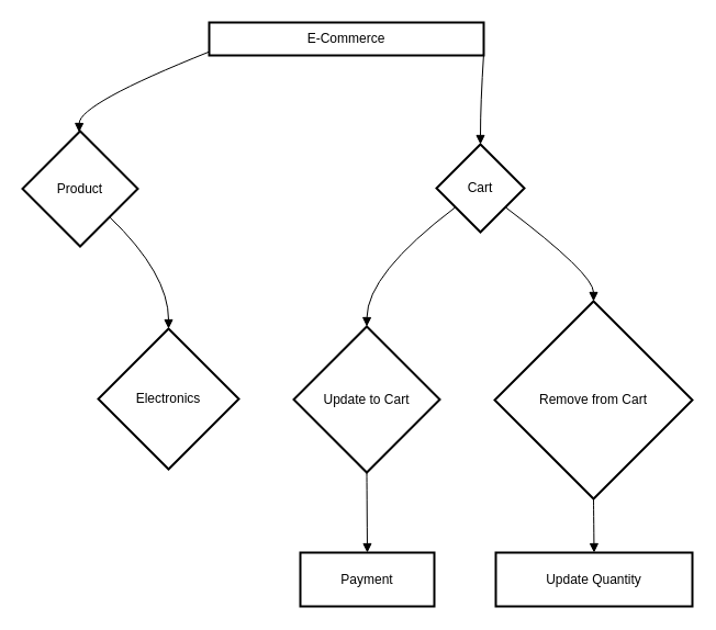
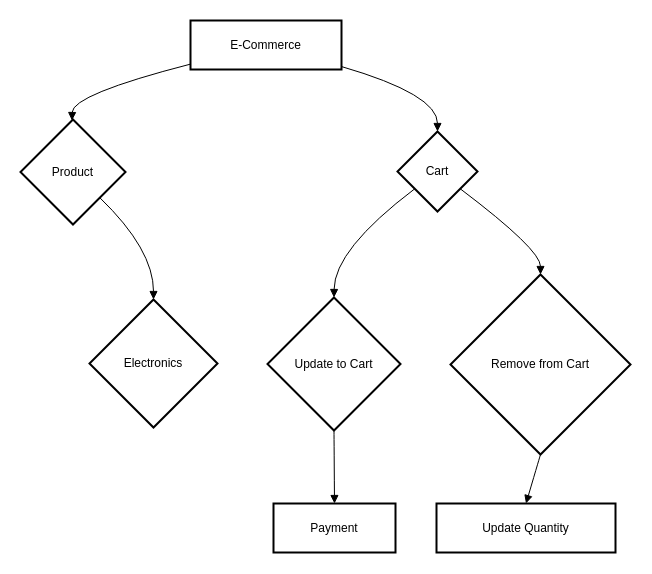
  <mxCell id="0" />
  <mxCell id="1" parent="0" />
- <mxCell id="2" value="E-Commerce" style="whiteSpace=wrap;strokeWidth=2;" vertex="1" parent="1"><mxGeometry x="190" y="20" width="250" height="30" as="geometry" /></mxCell>
+ <mxCell id="2" value="E-Commerce" style="whiteSpace=wrap;strokeWidth=2;" vertex="1" parent="1"><mxGeometry x="190" y="20" width="151" height="49" as="geometry" /></mxCell>
  <mxCell id="3" value="Product" style="rhombus;strokeWidth=2;whiteSpace=wrap;" vertex="1" parent="1"><mxGeometry x="20" y="119" width="105" height="105" as="geometry" /></mxCell>
  <mxCell id="4" value="Cart" style="rhombus;strokeWidth=2;whiteSpace=wrap;" vertex="1" parent="1"><mxGeometry x="397" y="131" width="80" height="80" as="geometry" /></mxCell>
  <mxCell id="5" value="Electronics" style="rhombus;strokeWidth=2;whiteSpace=wrap;" vertex="1" parent="1"><mxGeometry x="89" y="299" width="128" height="128" as="geometry" /></mxCell>
  <mxCell id="6" value="Update to Cart" style="rhombus;strokeWidth=2;whiteSpace=wrap;" vertex="1" parent="1"><mxGeometry x="267" y="297" width="133" height="133" as="geometry" /></mxCell>
  <mxCell id="7" value="Remove from Cart" style="rhombus;strokeWidth=2;whiteSpace=wrap;" vertex="1" parent="1"><mxGeometry x="450" y="274" width="180" height="180" as="geometry" /></mxCell>
  <mxCell id="8" value="Payment" style="whiteSpace=wrap;strokeWidth=2;" vertex="1" parent="1"><mxGeometry x="273" y="503" width="122" height="49" as="geometry" /></mxCell>
- <mxCell id="9" value="Update Quantity" style="whiteSpace=wrap;strokeWidth=2;" vertex="1" parent="1"><mxGeometry x="451" y="503" width="179" height="49" as="geometry" /></mxCell>
+ <mxCell id="9" value="Update Quantity" style="whiteSpace=wrap;strokeWidth=2;" vertex="1" parent="1"><mxGeometry x="436" y="503" width="179" height="49" as="geometry" /></mxCell>
  <mxCell id="10" value="" style="curved=1;startArrow=none;endArrow=block;exitX=0;exitY=0.89;entryX=0.49;entryY=0;" edge="1" parent="1" source="2" target="3"><mxGeometry relative="1" as="geometry"><Array as="points"><mxPoint x="72" y="94" /></Array></mxGeometry></mxCell>
  <mxCell id="11" value="" style="curved=1;startArrow=none;endArrow=block;exitX=1;exitY=0.94;entryX=0.5;entryY=0;" edge="1" parent="1" source="2" target="4"><mxGeometry relative="1" as="geometry"><Array as="points"><mxPoint x="437" y="94" /></Array></mxGeometry></mxCell>
  <mxCell id="12" value="" style="curved=1;startArrow=none;endArrow=block;exitX=0.99;exitY=0.97;entryX=0.5;entryY=0;" edge="1" parent="1" source="3" target="5"><mxGeometry relative="1" as="geometry"><Array as="points"><mxPoint x="153" y="249" /></Array></mxGeometry></mxCell>
  <mxCell id="13" value="" style="curved=1;startArrow=none;endArrow=block;exitX=0;exitY=0.88;entryX=0.5;entryY=0;" edge="1" parent="1" source="4" target="6"><mxGeometry relative="1" as="geometry"><Array as="points"><mxPoint x="334" y="249" /></Array></mxGeometry></mxCell>
  <mxCell id="14" value="" style="curved=1;startArrow=none;endArrow=block;exitX=1;exitY=0.88;entryX=0.5;entryY=0;" edge="1" parent="1" source="4" target="7"><mxGeometry relative="1" as="geometry"><Array as="points"><mxPoint x="540" y="249" /></Array></mxGeometry></mxCell>
  <mxCell id="15" value="" style="curved=1;startArrow=none;endArrow=block;exitX=0.5;exitY=1;entryX=0.5;entryY=0;" edge="1" parent="1" source="6" target="8"><mxGeometry relative="1" as="geometry"><Array as="points" /></mxGeometry></mxCell>
  <mxCell id="16" value="" style="curved=1;startArrow=none;endArrow=block;exitX=0.5;exitY=1;entryX=0.5;entryY=0;" edge="1" parent="1" source="7" target="9"><mxGeometry relative="1" as="geometry"><Array as="points" /></mxGeometry></mxCell>
